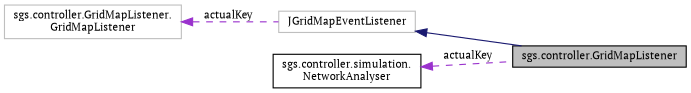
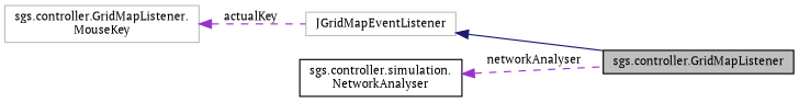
  digraph {
    fontname="PT Serif"
    rankdir=LR
    node [color=black fillcolor=white fontname="PT Serif" fontsize=10 shape=record style=filled]
    edge [color=darkorchid3 dir=back fontname="PT Serif" fontsize=10 labelfontname=Helvetica labelfontsize=10 style=dashed]
    n1 [fillcolor=grey75 fontcolor=black height=0.2 label="sgs.controller.GridMapListener" width=0.4]
    n2 [color=grey75 height=0.2 label=JGridMapEventListener width=0.4]
-   n3 [color=grey75 height=0.2 label="sgs.controller.GridMapListener.\lGridMapListener" width=0.4]
+   n3 [color=grey75 height=0.2 label="sgs.controller.GridMapListener.\lMouseKey" width=0.4]
    n4 [height=0.2 label="sgs.controller.simulation.\lNetworkAnalyser" width=0.4]
    n2 -> n1 [color=midnightblue style=solid]
    n3 -> n2 [label=" actualKey"]
-   n4 -> n1 [label=" actualKey"]
+   n4 -> n1 [label=" networkAnalyser"]
  }
